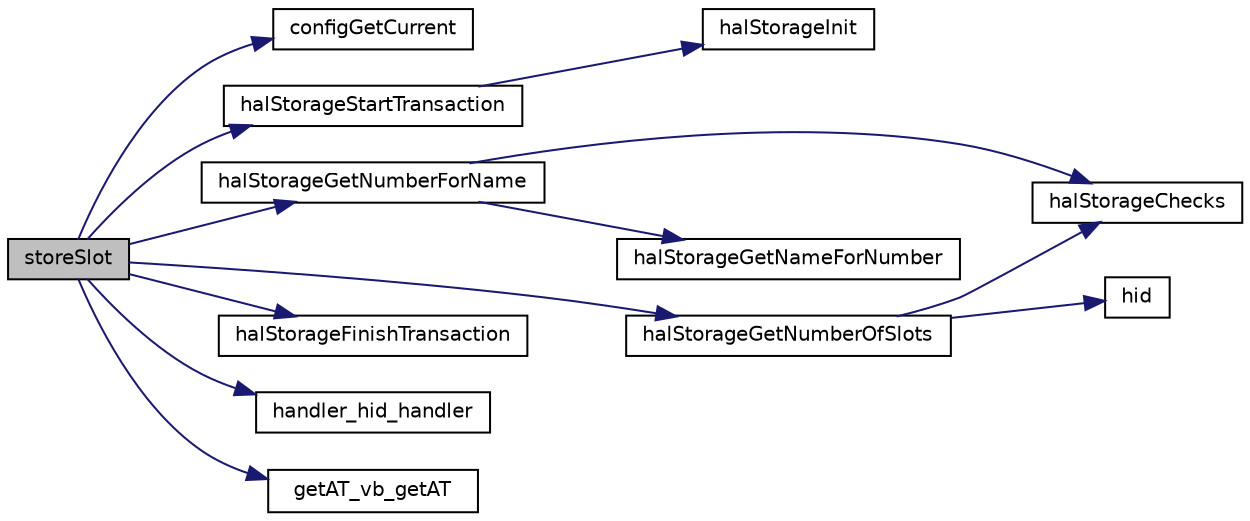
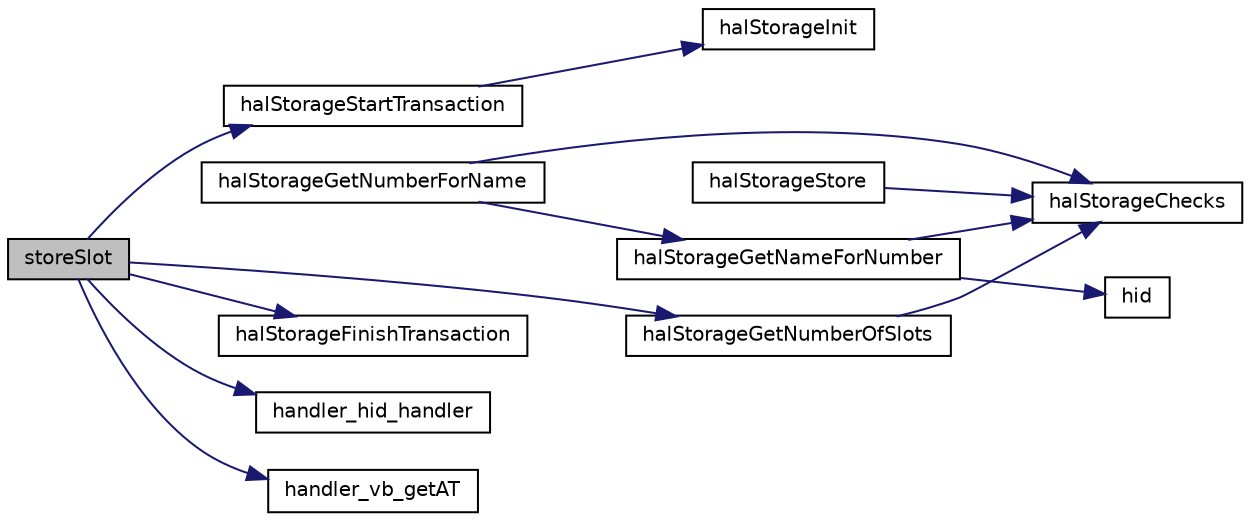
  digraph {
    rankdir=LR
    node [color=black fillcolor=white fontname=Helvetica fontsize=10 shape=record style=filled]
    edge [color=midnightblue fontname=Helvetica fontsize=10 labelfontname=Helvetica labelfontsize=10 style=solid]
    n1 [fillcolor=grey75 fontcolor=black height=0.2 label=storeSlot width=0.4]
-   n2 [height=0.2 label=configGetCurrent width=0.4]
    n3 [height=0.2 label=halStorageStartTransaction width=0.4]
    n4 [height=0.2 label=halStorageGetNumberForName width=0.4]
    n5 [height=0.2 label=halStorageGetNumberOfSlots width=0.4]
    n6 [height=0.2 label=halStorageFinishTransaction width=0.4]
    n7 [height=0.2 label=handler_hid_handler width=0.4]
-   n8 [height=0.2 label=getAT_vb_getAT width=0.4]
+   n8 [height=0.2 label=handler_vb_getAT width=0.4]
    n9 [height=0.2 label=halStorageInit width=0.4]
    n10 [height=0.2 label=halStorageChecks width=0.4]
    n11 [height=0.2 label=halStorageGetNameForNumber width=0.4]
+   n12 [height=0.2 label=halStorageStore width=0.4]
    n13 [height=0.2 label=hid width=0.4]
-   n1 -> n2
    n1 -> n3
-   n1 -> n4
    n1 -> n5
    n1 -> n6
    n1 -> n7
    n1 -> n8
    n3 -> n9
    n4 -> n10
    n4 -> n11
    n5 -> n10
-   n5 -> n13
+   n11 -> n10
+   n11 -> n13
+   n12 -> n10
  }
